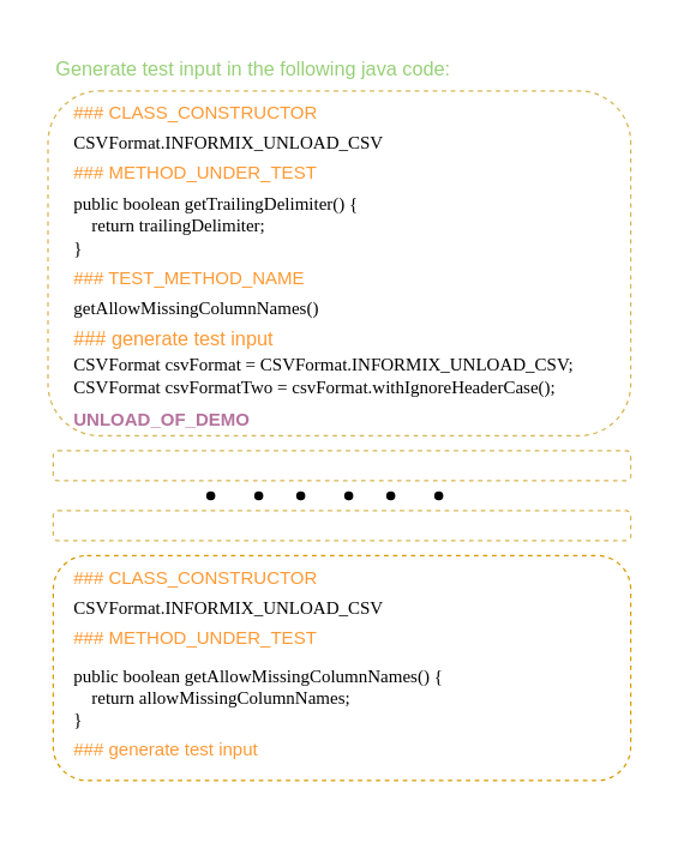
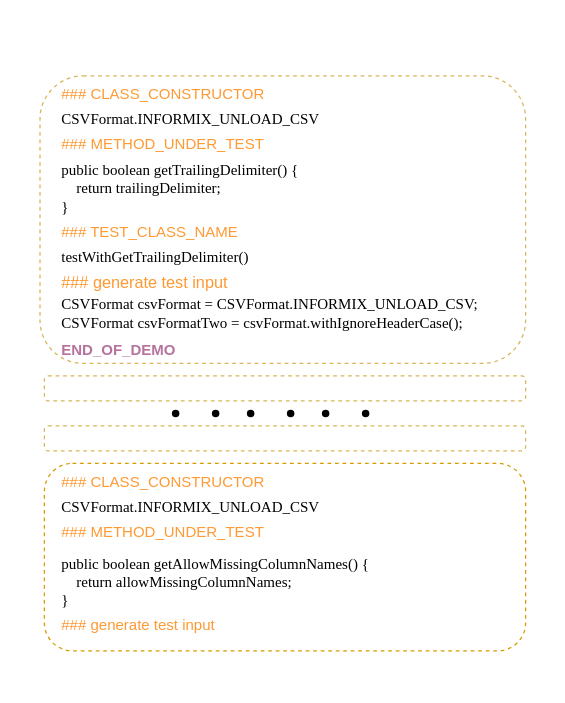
  <mxCell id="0" />
  <mxCell id="1" parent="0" />
  <mxCell id="2" value="" style="rounded=0;whiteSpace=wrap;html=1;strokeColor=none;" vertex="1" parent="1"><mxGeometry x="20" y="20" width="410" height="520" as="geometry" /></mxCell>
  <mxCell id="3" value="### CLASS_CONSTRUCTOR" style="text;html=1;strokeColor=none;fillColor=none;align=left;verticalAlign=middle;whiteSpace=wrap;rounded=0;fontColor=#FF9933;" vertex="1" parent="1"><mxGeometry x="47" y="60" width="190" height="30" as="geometry" /></mxCell>
  <mxCell id="4" value="### generate test input" style="text;html=1;strokeColor=none;fillColor=none;align=left;verticalAlign=middle;whiteSpace=wrap;rounded=0;fontColor=#FF9933;fontSize=13;" vertex="1" parent="1"><mxGeometry x="47" y="210" width="170" height="30" as="geometry" /></mxCell>
- <mxCell id="5" value="### TEST_METHOD_NAME" style="text;html=1;strokeColor=none;fillColor=none;align=left;verticalAlign=middle;whiteSpace=wrap;rounded=0;fontColor=#FF9933;" vertex="1" parent="1"><mxGeometry x="47" y="170" width="160" height="30" as="geometry" /></mxCell>
+ <mxCell id="5" value="### TEST_CLASS_NAME" style="text;html=1;strokeColor=none;fillColor=none;align=left;verticalAlign=middle;whiteSpace=wrap;rounded=0;fontColor=#FF9933;" vertex="1" parent="1"><mxGeometry x="47" y="170" width="160" height="30" as="geometry" /></mxCell>
  <mxCell id="6" value="### METHOD_UNDER_TEST" style="text;html=1;strokeColor=none;fillColor=none;align=left;verticalAlign=middle;whiteSpace=wrap;rounded=0;fontColor=#FF9933;" vertex="1" parent="1"><mxGeometry x="47" y="100" width="170" height="30" as="geometry" /></mxCell>
- <mxCell id="7" value="UNLOAD_OF_DEMO" style="text;html=1;strokeColor=none;fillColor=none;align=left;verticalAlign=middle;whiteSpace=wrap;rounded=0;fontColor=#B5739D;fontStyle=1" vertex="1" parent="1"><mxGeometry x="47" y="265" width="150" height="30" as="geometry" /></mxCell>
+ <mxCell id="7" value="END_OF_DEMO" style="text;html=1;strokeColor=none;fillColor=none;align=left;verticalAlign=middle;whiteSpace=wrap;rounded=0;fontColor=#B5739D;fontStyle=1" vertex="1" parent="1"><mxGeometry x="47" y="265" width="150" height="30" as="geometry" /></mxCell>
  <mxCell id="8" value="&lt;div&gt;&lt;font face=&quot;Comic Sans MS&quot;&gt;public boolean getTrailingDelimiter() {&lt;/font&gt;&lt;/div&gt;&lt;div&gt;&lt;font face=&quot;Comic Sans MS&quot;&gt;&amp;nbsp; &amp;nbsp; return trailingDelimiter;&lt;/font&gt;&lt;/div&gt;&lt;div&gt;&lt;font face=&quot;Comic Sans MS&quot;&gt;}&lt;/font&gt;&lt;/div&gt;" style="text;html=1;strokeColor=none;fillColor=none;align=left;verticalAlign=middle;whiteSpace=wrap;rounded=0;" vertex="1" parent="1"><mxGeometry x="47" y="120" width="223" height="60" as="geometry" /></mxCell>
  <mxCell id="9" value="&lt;font face=&quot;Comic Sans MS&quot;&gt;CSVFormat.INFORMIX_UNLOAD_CSV&lt;/font&gt;" style="text;html=1;strokeColor=none;fillColor=none;align=left;verticalAlign=middle;whiteSpace=wrap;rounded=0;" vertex="1" parent="1"><mxGeometry x="47" y="80" width="233" height="30" as="geometry" /></mxCell>
- <mxCell id="10" value="getAllowMissingColumnNames()" style="text;html=1;strokeColor=none;fillColor=none;align=left;verticalAlign=middle;whiteSpace=wrap;rounded=0;fontFamily=Comic Sans MS;" vertex="1" parent="1"><mxGeometry x="47" y="190" width="200" height="30" as="geometry" /></mxCell>
+ <mxCell id="10" value="testWithGetTrailingDelimiter()" style="text;html=1;strokeColor=none;fillColor=none;align=left;verticalAlign=middle;whiteSpace=wrap;rounded=0;fontFamily=Comic Sans MS;" vertex="1" parent="1"><mxGeometry x="47" y="190" width="200" height="30" as="geometry" /></mxCell>
  <mxCell id="11" value="&lt;div&gt;CSVFormat csvFormat = CSVFormat.INFORMIX_UNLOAD_CSV;&lt;/div&gt;&lt;div&gt;CSVFormat csvFormatTwo = csvFormat.withIgnoreHeaderCase();&lt;/div&gt;" style="text;html=1;strokeColor=none;fillColor=none;align=left;verticalAlign=middle;whiteSpace=wrap;rounded=0;fontFamily=Comic Sans MS;" vertex="1" parent="1"><mxGeometry x="47" y="230" width="383" height="40" as="geometry" /></mxCell>
  <mxCell id="12" value="" style="rounded=1;whiteSpace=wrap;html=1;dashed=1;fillColor=none;glass=0;strokeColor=#d6b656;labelBackgroundColor=#FFF2CC;fillStyle=solid;" vertex="1" parent="1"><mxGeometry x="31.5" y="60" width="388.5" height="230" as="geometry" /></mxCell>
  <mxCell id="13" value="" style="rounded=1;whiteSpace=wrap;html=1;dashed=1;fillColor=none;glass=0;strokeColor=#d6b656;" vertex="1" parent="1"><mxGeometry x="35" y="300" width="385" height="20" as="geometry" /></mxCell>
  <mxCell id="14" value="" style="rounded=1;whiteSpace=wrap;html=1;dashed=1;fillColor=none;glass=0;strokeColor=#d6b656;" vertex="1" parent="1"><mxGeometry x="35" y="340" width="385" height="20" as="geometry" /></mxCell>
  <mxCell id="15" value="" style="group" vertex="1" connectable="0" parent="1"><mxGeometry x="130" y="320" width="172" height="20" as="geometry" /></mxCell>
  <mxCell id="16" value="" style="group" vertex="1" connectable="0" parent="15"><mxGeometry width="52" height="20" as="geometry" /></mxCell>
  <mxCell id="17" value="" style="shape=waypoint;sketch=0;fillStyle=solid;size=6;pointerEvents=1;points=[];fillColor=none;resizable=0;rotatable=0;perimeter=centerPerimeter;snapToPoint=1;" vertex="1" parent="16"><mxGeometry width="20" height="20" as="geometry" /></mxCell>
  <mxCell id="18" value="" style="shape=waypoint;sketch=0;fillStyle=solid;size=6;pointerEvents=1;points=[];fillColor=none;resizable=0;rotatable=0;perimeter=centerPerimeter;snapToPoint=1;" vertex="1" parent="16"><mxGeometry x="32" width="20" height="20" as="geometry" /></mxCell>
  <mxCell id="19" value="" style="group" vertex="1" connectable="0" parent="15"><mxGeometry x="60" width="52" height="20" as="geometry" /></mxCell>
  <mxCell id="20" value="" style="shape=waypoint;sketch=0;fillStyle=solid;size=6;pointerEvents=1;points=[];fillColor=none;resizable=0;rotatable=0;perimeter=centerPerimeter;snapToPoint=1;" vertex="1" parent="19"><mxGeometry width="20" height="20" as="geometry" /></mxCell>
  <mxCell id="21" value="" style="shape=waypoint;sketch=0;fillStyle=solid;size=6;pointerEvents=1;points=[];fillColor=none;resizable=0;rotatable=0;perimeter=centerPerimeter;snapToPoint=1;" vertex="1" parent="19"><mxGeometry x="32" width="20" height="20" as="geometry" /></mxCell>
  <mxCell id="22" value="" style="group" vertex="1" connectable="0" parent="15"><mxGeometry x="120" width="52" height="20" as="geometry" /></mxCell>
  <mxCell id="23" value="" style="shape=waypoint;sketch=0;fillStyle=solid;size=6;pointerEvents=1;points=[];fillColor=none;resizable=0;rotatable=0;perimeter=centerPerimeter;snapToPoint=1;" vertex="1" parent="22"><mxGeometry width="20" height="20" as="geometry" /></mxCell>
  <mxCell id="24" value="" style="shape=waypoint;sketch=0;fillStyle=solid;size=6;pointerEvents=1;points=[];fillColor=none;resizable=0;rotatable=0;perimeter=centerPerimeter;snapToPoint=1;" vertex="1" parent="22"><mxGeometry x="32" width="20" height="20" as="geometry" /></mxCell>
  <mxCell id="25" value="" style="rounded=1;whiteSpace=wrap;html=1;dashed=1;fillColor=none;glass=0;strokeColor=#d79b00;" vertex="1" parent="1"><mxGeometry x="35" y="370" width="385" height="150" as="geometry" /></mxCell>
  <mxCell id="26" value="### CLASS_CONSTRUCTOR" style="text;html=1;strokeColor=none;fillColor=none;align=left;verticalAlign=middle;whiteSpace=wrap;rounded=0;fontColor=#FF9933;" vertex="1" parent="1"><mxGeometry x="47" y="370" width="190" height="30" as="geometry" /></mxCell>
  <mxCell id="27" value="CSVFormat.INFORMIX_UNLOAD_CSV" style="text;html=1;strokeColor=none;fillColor=none;align=left;verticalAlign=middle;whiteSpace=wrap;rounded=0;fontFamily=Comic Sans MS;" vertex="1" parent="1"><mxGeometry x="47" y="390" width="233" height="30" as="geometry" /></mxCell>
  <mxCell id="28" value="### METHOD_UNDER_TEST" style="text;html=1;strokeColor=none;fillColor=none;align=left;verticalAlign=middle;whiteSpace=wrap;rounded=0;fontColor=#FF9933;" vertex="1" parent="1"><mxGeometry x="47" y="410" width="170" height="30" as="geometry" /></mxCell>
  <mxCell id="29" value="&lt;div&gt;public boolean getAllowMissingColumnNames() {&lt;/div&gt;&lt;div&gt;&amp;nbsp; &amp;nbsp; return allowMissingColumnNames;&lt;/div&gt;&lt;div&gt;}&lt;/div&gt;" style="text;html=1;strokeColor=none;fillColor=none;align=left;verticalAlign=middle;whiteSpace=wrap;rounded=0;fontFamily=Comic Sans MS;" vertex="1" parent="1"><mxGeometry x="47" y="440" width="283" height="50" as="geometry" /></mxCell>
  <mxCell id="30" value="### generate test input" style="text;html=1;strokeColor=none;fillColor=none;align=left;verticalAlign=middle;whiteSpace=wrap;rounded=0;fontColor=#FF9933;" vertex="1" parent="1"><mxGeometry x="47" y="485" width="170" height="30" as="geometry" /></mxCell>
- <mxCell id="31" value="Generate test input in the following java code:" style="text;html=1;strokeColor=none;fillColor=none;align=left;verticalAlign=middle;whiteSpace=wrap;rounded=0;fontColor=#97D077;fontSize=13;" vertex="1" parent="1"><mxGeometry x="35" y="30" width="280" height="30" as="geometry" /></mxCell>
